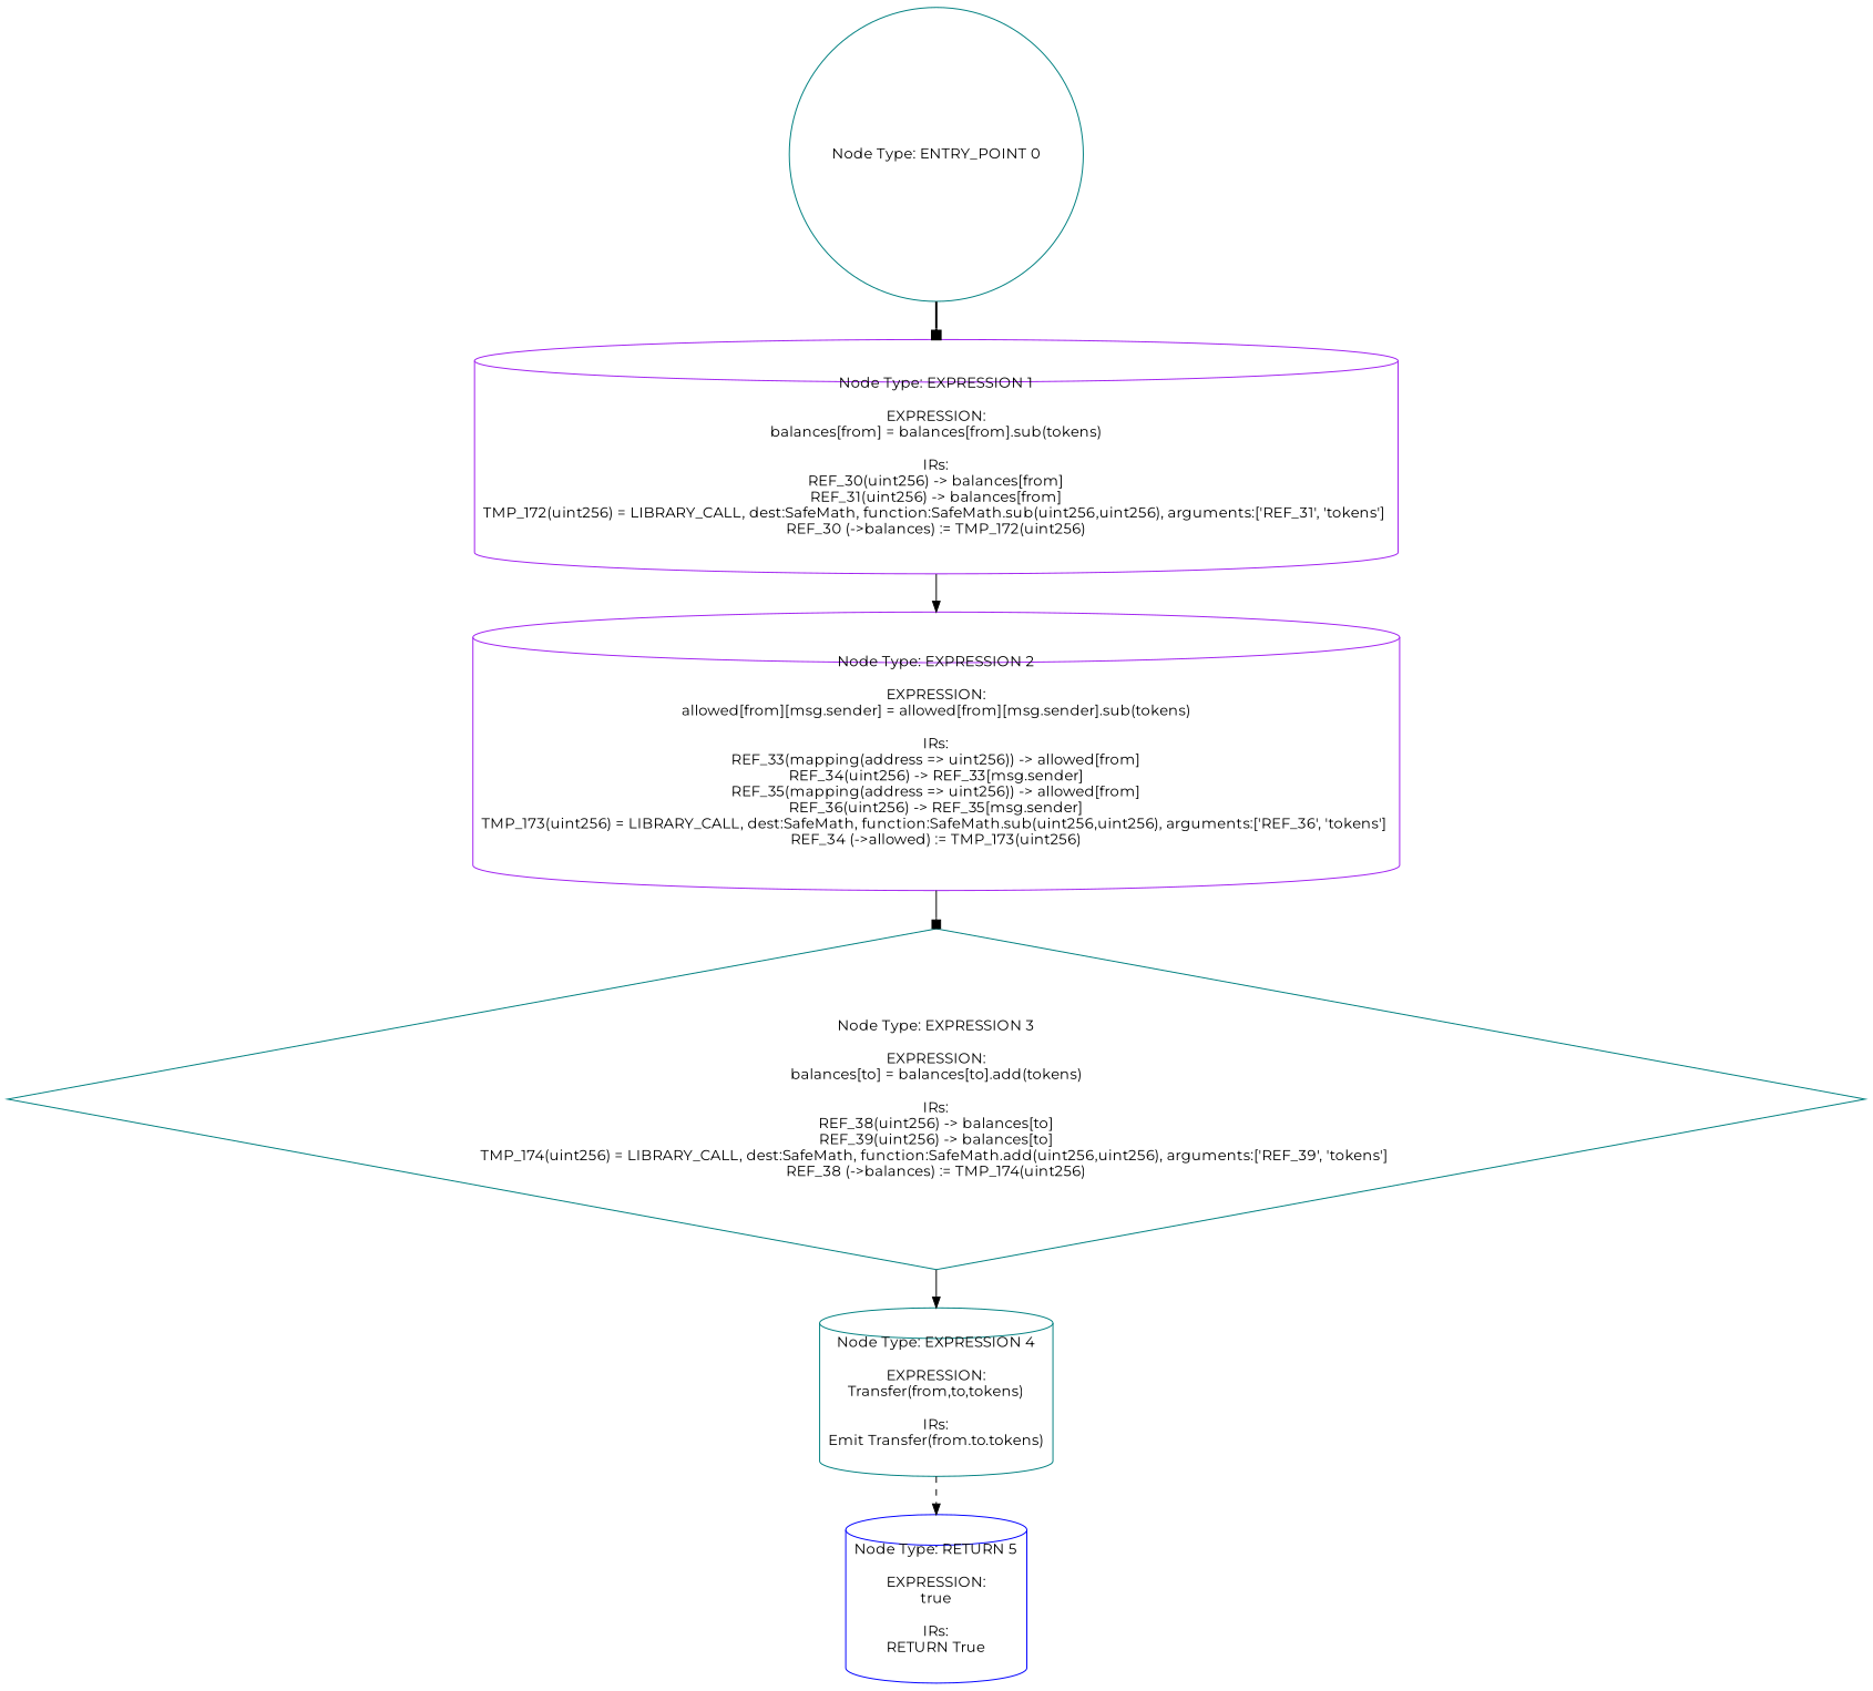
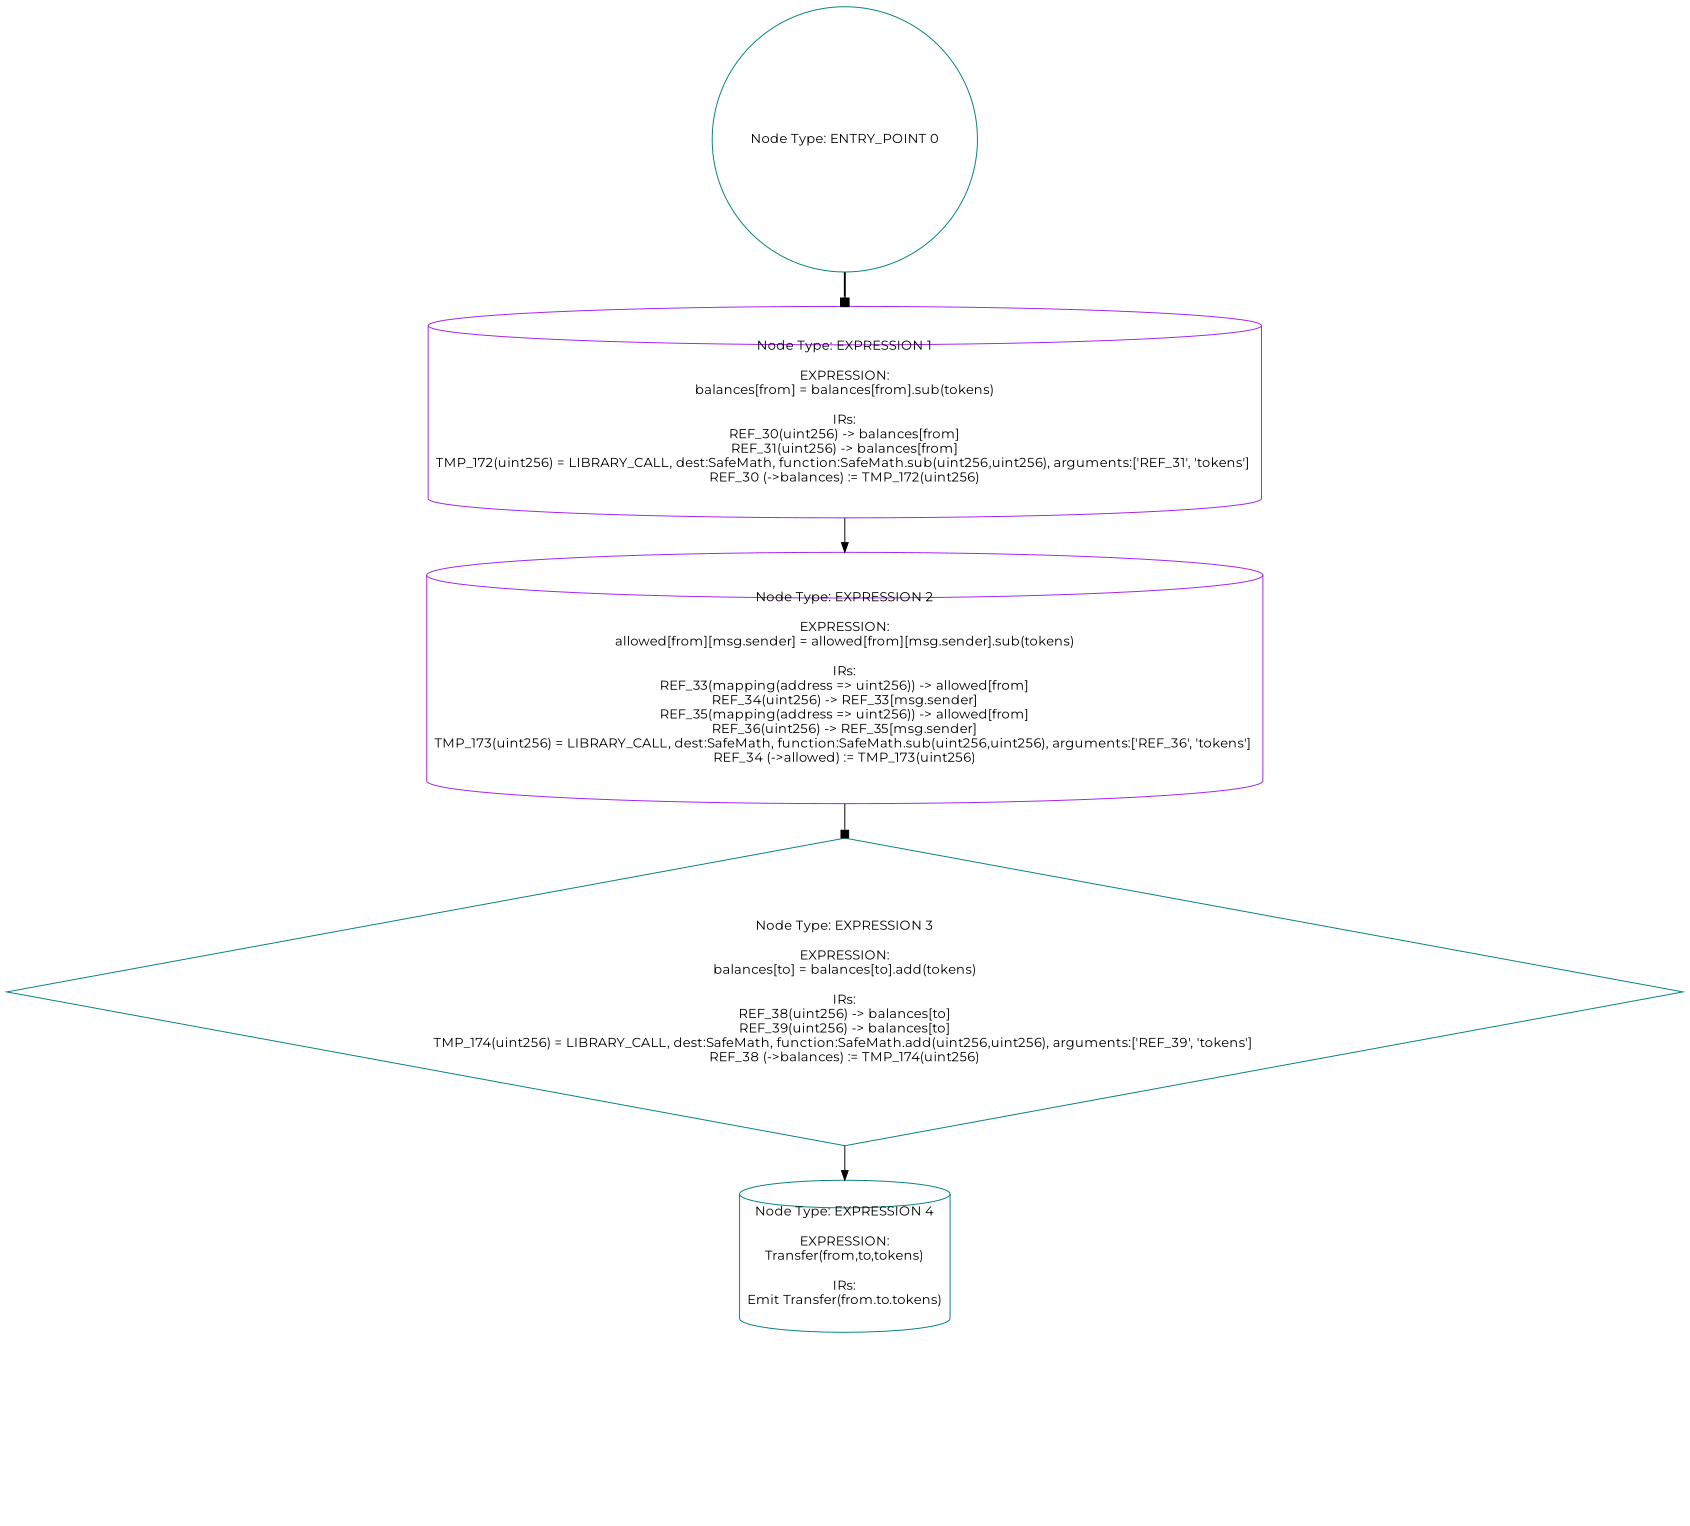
  digraph {
    fontname=Montserrat
    node [color=teal shape=cylinder fontname=Montserrat]
    edge [style=solid arrowhead=normal fontname=Montserrat]
    n1 [label="Node Type: ENTRY_POINT 0\n" shape=circle]
    n2 [label="Node Type: EXPRESSION 1\n\nEXPRESSION:\nbalances[from] = balances[from].sub(tokens)\n\nIRs:\nREF_30(uint256) -> balances[from]\nREF_31(uint256) -> balances[from]\nTMP_172(uint256) = LIBRARY_CALL, dest:SafeMath, function:SafeMath.sub(uint256,uint256), arguments:['REF_31', 'tokens'] \nREF_30 (->balances) := TMP_172(uint256)" color=purple]
    n3 [label="Node Type: EXPRESSION 2\n\nEXPRESSION:\nallowed[from][msg.sender] = allowed[from][msg.sender].sub(tokens)\n\nIRs:\nREF_33(mapping(address => uint256)) -> allowed[from]\nREF_34(uint256) -> REF_33[msg.sender]\nREF_35(mapping(address => uint256)) -> allowed[from]\nREF_36(uint256) -> REF_35[msg.sender]\nTMP_173(uint256) = LIBRARY_CALL, dest:SafeMath, function:SafeMath.sub(uint256,uint256), arguments:['REF_36', 'tokens'] \nREF_34 (->allowed) := TMP_173(uint256)" color=purple]
    n4 [label="Node Type: EXPRESSION 3\n\nEXPRESSION:\nbalances[to] = balances[to].add(tokens)\n\nIRs:\nREF_38(uint256) -> balances[to]\nREF_39(uint256) -> balances[to]\nTMP_174(uint256) = LIBRARY_CALL, dest:SafeMath, function:SafeMath.add(uint256,uint256), arguments:['REF_39', 'tokens'] \nREF_38 (->balances) := TMP_174(uint256)" shape=diamond]
    n5 [label="Node Type: EXPRESSION 4\n\nEXPRESSION:\nTransfer(from,to,tokens)\n\nIRs:\nEmit Transfer(from.to.tokens)"]
-   n6 [label="Node Type: RETURN 5\n\nEXPRESSION:\ntrue\n\nIRs:\nRETURN True" color=blue]
    n1 -> n2 [style=bold arrowhead=box]
    n2 -> n3
    n3 -> n4 [arrowhead=box]
    n4 -> n5
-   n5 -> n6 [style=dashed]
  }
